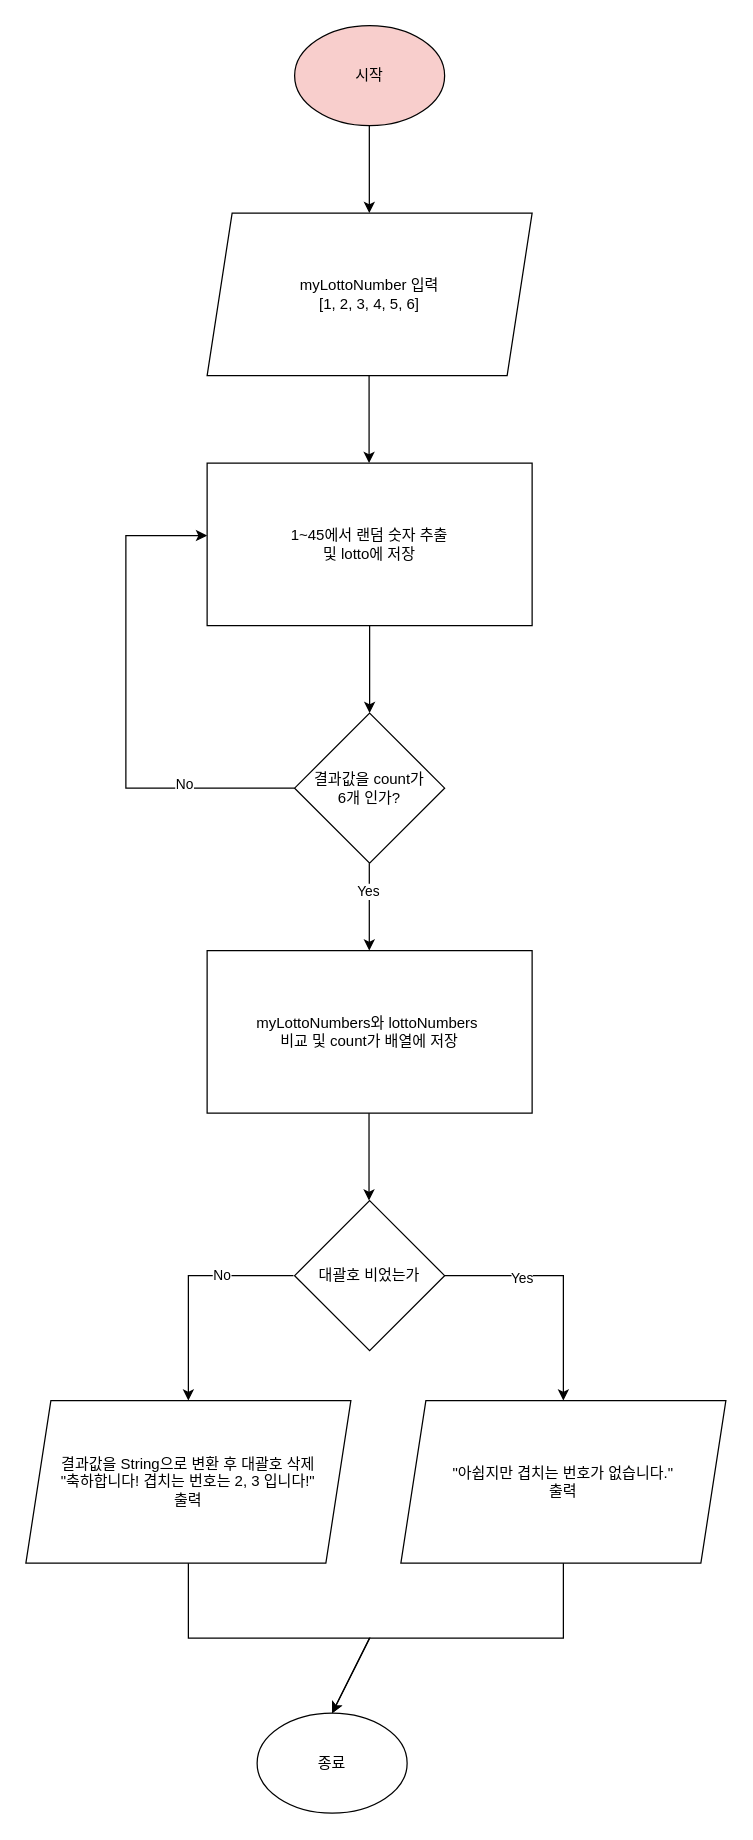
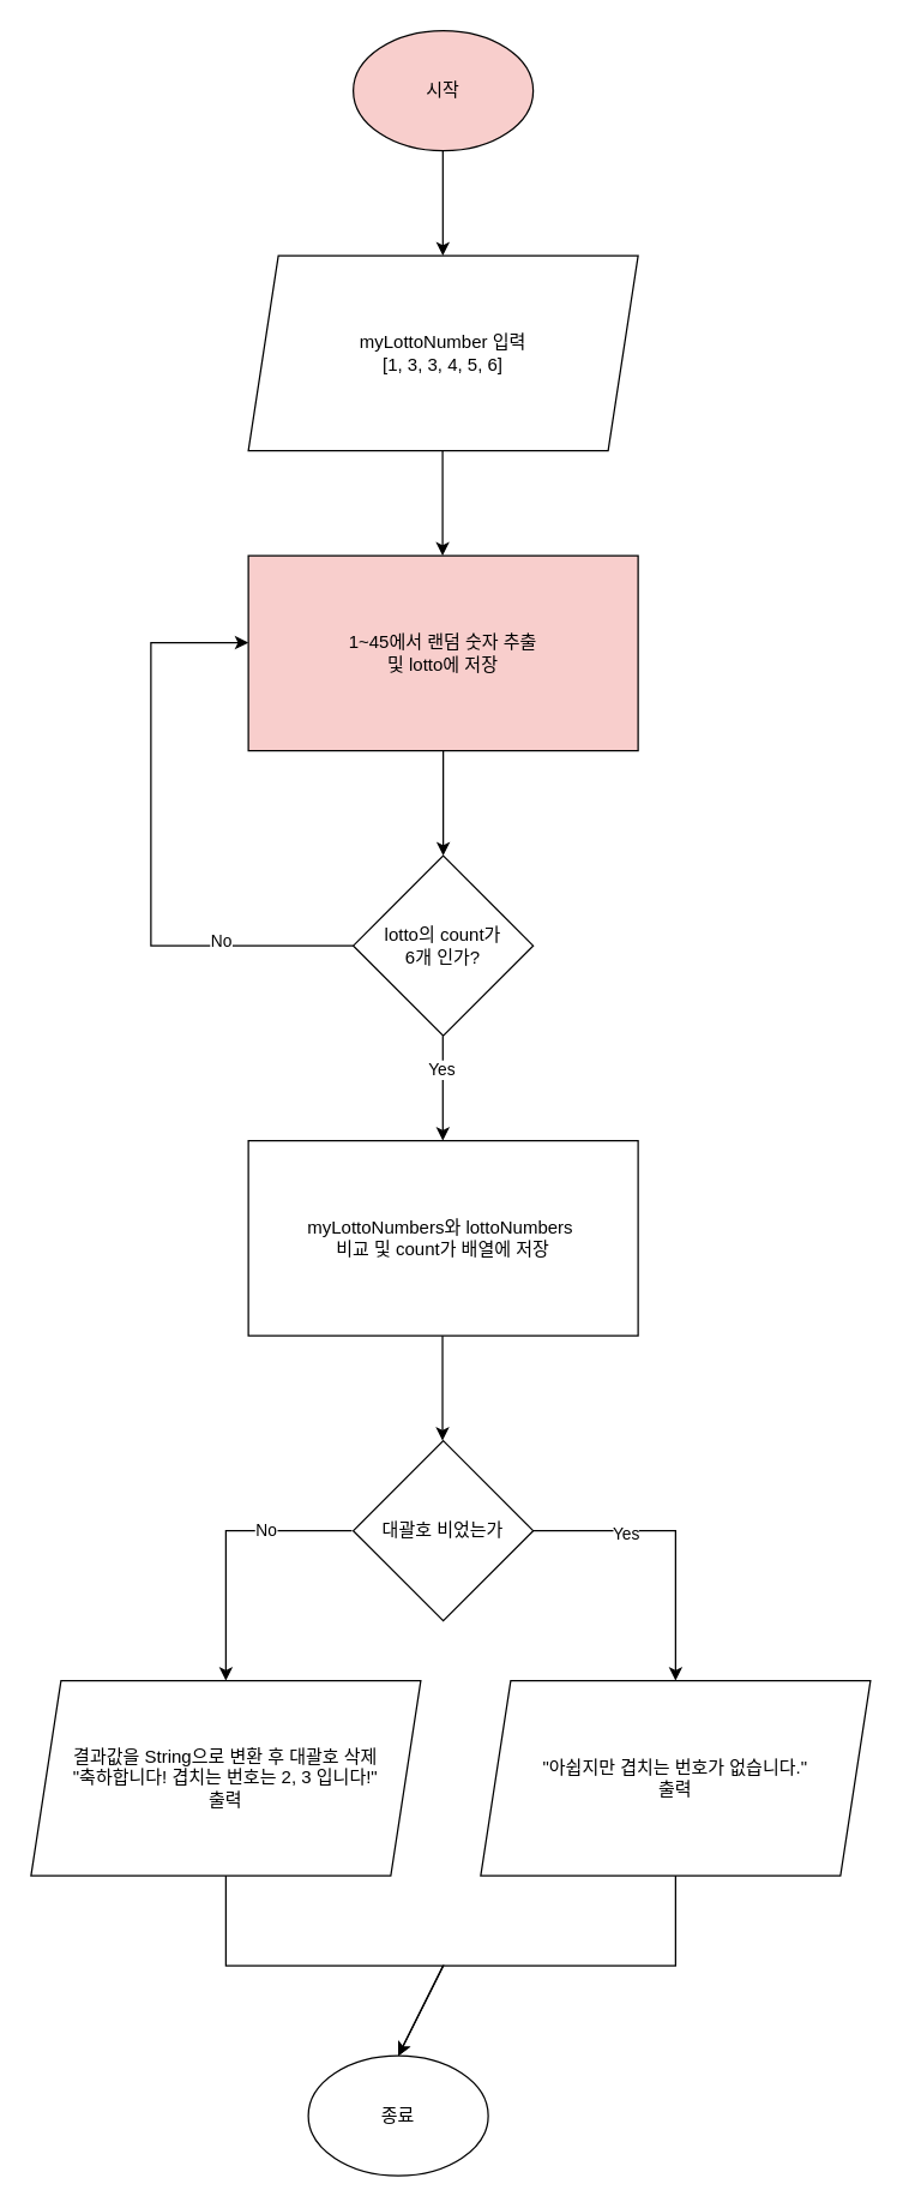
  <mxCell id="0" />
  <mxCell id="1" parent="0" />
  <mxCell id="2" value="시작" style="ellipse;whiteSpace=wrap;html=1;fillColor=#f8cecc;" parent="1" vertex="1"><mxGeometry x="235" y="20" width="120" height="80" as="geometry" /></mxCell>
- <mxCell id="3" value="1~45에서 랜덤 숫자 추출&lt;div&gt;및 lotto에 저장&lt;/div&gt;" style="rounded=0;whiteSpace=wrap;html=1;" vertex="1" parent="1"><mxGeometry x="165" y="370" width="260" height="130" as="geometry" /></mxCell>
- <mxCell id="4" value="결과값을 count가&lt;div&gt;6개 인가?&lt;/div&gt;" style="rhombus;whiteSpace=wrap;html=1;" vertex="1" parent="1"><mxGeometry x="235" y="570" width="120" height="120" as="geometry" /></mxCell>
+ <mxCell id="3" value="1~45에서 랜덤 숫자 추출&lt;div&gt;및 lotto에 저장&lt;/div&gt;" style="rounded=0;whiteSpace=wrap;html=1;fillColor=#f8cecc;" vertex="1" parent="1"><mxGeometry x="165" y="370" width="260" height="130" as="geometry" /></mxCell>
+ <mxCell id="4" value="lotto의 count가&lt;div&gt;6개 인가?&lt;/div&gt;" style="rhombus;whiteSpace=wrap;html=1;" vertex="1" parent="1"><mxGeometry x="235" y="570" width="120" height="120" as="geometry" /></mxCell>
  <mxCell id="5" value="" style="endArrow=classic;html=1;rounded=0;exitX=0;exitY=0.5;exitDx=0;exitDy=0;entryX=0;entryY=0.446;entryDx=0;entryDy=0;entryPerimeter=0;" edge="1" parent="1" source="4" target="3"><mxGeometry width="50" height="50" relative="1" as="geometry"><mxPoint x="290" y="550" as="sourcePoint" /><mxPoint x="340" y="500" as="targetPoint" /><Array as="points"><mxPoint x="100" y="630" /><mxPoint x="100" y="428" /></Array></mxGeometry></mxCell>
  <mxCell id="6" value="No" style="edgeLabel;html=1;align=center;verticalAlign=middle;resizable=0;points=[];" vertex="1" connectable="0" parent="5"><mxGeometry x="-0.557" y="-4" relative="1" as="geometry"><mxPoint as="offset" /></mxGeometry></mxCell>
  <mxCell id="7" value="" style="endArrow=classic;html=1;rounded=0;exitX=0.5;exitY=1;exitDx=0;exitDy=0;entryX=0.5;entryY=0;entryDx=0;entryDy=0;" edge="1" parent="1" source="3" target="4"><mxGeometry width="50" height="50" relative="1" as="geometry"><mxPoint x="290" y="720" as="sourcePoint" /><mxPoint x="340" y="670" as="targetPoint" /></mxGeometry></mxCell>
  <mxCell id="8" value="" style="endArrow=classic;html=1;rounded=0;exitX=0.5;exitY=1;exitDx=0;exitDy=0;entryX=0.5;entryY=0;entryDx=0;entryDy=0;" edge="1" parent="1"><mxGeometry width="50" height="50" relative="1" as="geometry"><mxPoint x="294.76" y="100" as="sourcePoint" /><mxPoint x="294.76" y="170" as="targetPoint" /></mxGeometry></mxCell>
  <mxCell id="9" value="" style="endArrow=classic;html=1;rounded=0;exitX=0.5;exitY=1;exitDx=0;exitDy=0;entryX=0.5;entryY=0;entryDx=0;entryDy=0;" edge="1" parent="1"><mxGeometry width="50" height="50" relative="1" as="geometry"><mxPoint x="294.57" y="300" as="sourcePoint" /><mxPoint x="294.57" y="370" as="targetPoint" /></mxGeometry></mxCell>
  <mxCell id="10" value="" style="endArrow=classic;html=1;rounded=0;exitX=0.5;exitY=1;exitDx=0;exitDy=0;entryX=0.5;entryY=0;entryDx=0;entryDy=0;" edge="1" parent="1"><mxGeometry width="50" height="50" relative="1" as="geometry"><mxPoint x="294.74" y="690" as="sourcePoint" /><mxPoint x="294.74" y="760" as="targetPoint" /></mxGeometry></mxCell>
  <mxCell id="11" value="Yes" style="edgeLabel;html=1;align=center;verticalAlign=middle;resizable=0;points=[];" vertex="1" connectable="0" parent="10"><mxGeometry x="-0.371" y="-1" relative="1" as="geometry"><mxPoint as="offset" /></mxGeometry></mxCell>
  <mxCell id="12" value="myLottoNumbers와 lottoNumbers&amp;nbsp;&lt;div&gt;비교 및 count가 배열에 저장&lt;/div&gt;" style="rounded=0;whiteSpace=wrap;html=1;" vertex="1" parent="1"><mxGeometry x="165" y="760" width="260" height="130" as="geometry" /></mxCell>
- <mxCell id="13" value="myLottoNumber 입력&lt;div&gt;[1, 2, 3, 4, 5, 6]&lt;/div&gt;" style="shape=parallelogram;perimeter=parallelogramPerimeter;whiteSpace=wrap;html=1;fixedSize=1;" vertex="1" parent="1"><mxGeometry x="165" y="170" width="260" height="130" as="geometry" /></mxCell>
+ <mxCell id="13" value="myLottoNumber 입력&lt;div&gt;[1, 3, 3, 4, 5, 6]&lt;/div&gt;" style="shape=parallelogram;perimeter=parallelogramPerimeter;whiteSpace=wrap;html=1;fixedSize=1;" vertex="1" parent="1"><mxGeometry x="165" y="170" width="260" height="130" as="geometry" /></mxCell>
  <mxCell id="14" value="대괄호 비었는가" style="rhombus;whiteSpace=wrap;html=1;" vertex="1" parent="1"><mxGeometry x="235" y="960" width="120" height="120" as="geometry" /></mxCell>
  <mxCell id="15" value="" style="endArrow=classic;html=1;rounded=0;exitX=0.5;exitY=1;exitDx=0;exitDy=0;entryX=0.5;entryY=0;entryDx=0;entryDy=0;" edge="1" parent="1"><mxGeometry width="50" height="50" relative="1" as="geometry"><mxPoint x="234.09" y="1020" as="sourcePoint" /><mxPoint x="150" y="1120" as="targetPoint" /><Array as="points"><mxPoint x="150" y="1020" /></Array></mxGeometry></mxCell>
  <mxCell id="16" value="No" style="edgeLabel;html=1;align=center;verticalAlign=middle;resizable=0;points=[];" vertex="1" connectable="0" parent="15"><mxGeometry x="-0.371" y="-1" relative="1" as="geometry"><mxPoint as="offset" /></mxGeometry></mxCell>
  <mxCell id="17" value="" style="endArrow=classic;html=1;rounded=0;exitX=0.5;exitY=1;exitDx=0;exitDy=0;entryX=0.5;entryY=0;entryDx=0;entryDy=0;" edge="1" parent="1"><mxGeometry width="50" height="50" relative="1" as="geometry"><mxPoint x="355" y="1020" as="sourcePoint" /><mxPoint x="450" y="1120" as="targetPoint" /><Array as="points"><mxPoint x="450" y="1020" /></Array></mxGeometry></mxCell>
  <mxCell id="18" value="Yes" style="edgeLabel;html=1;align=center;verticalAlign=middle;resizable=0;points=[];" vertex="1" connectable="0" parent="17"><mxGeometry x="-0.371" y="-1" relative="1" as="geometry"><mxPoint as="offset" /></mxGeometry></mxCell>
  <mxCell id="19" value="&quot;아쉽지만 겹치는 번호가 없습니다.&quot;&lt;div&gt;출력&lt;/div&gt;" style="shape=parallelogram;perimeter=parallelogramPerimeter;whiteSpace=wrap;html=1;fixedSize=1;" vertex="1" parent="1"><mxGeometry x="320" y="1120" width="260" height="130" as="geometry" /></mxCell>
  <mxCell id="20" value="결과값을 String으로 변환 후 대괄호 삭제&lt;div&gt;&quot;축하합니다! 겹치는 번호는 2, 3 입니다!&quot;&lt;/div&gt;&lt;div&gt;출력&lt;/div&gt;" style="shape=parallelogram;perimeter=parallelogramPerimeter;whiteSpace=wrap;html=1;fixedSize=1;" vertex="1" parent="1"><mxGeometry x="20" y="1120" width="260" height="130" as="geometry" /></mxCell>
  <mxCell id="21" value="" style="endArrow=classic;html=1;rounded=0;exitX=0.5;exitY=1;exitDx=0;exitDy=0;entryX=0.5;entryY=0;entryDx=0;entryDy=0;" edge="1" parent="1"><mxGeometry width="50" height="50" relative="1" as="geometry"><mxPoint x="294.52" y="890" as="sourcePoint" /><mxPoint x="294.52" y="960" as="targetPoint" /></mxGeometry></mxCell>
  <mxCell id="22" value="종료" style="ellipse;whiteSpace=wrap;html=1;" vertex="1" parent="1"><mxGeometry x="205" y="1370" width="120" height="80" as="geometry" /></mxCell>
  <mxCell id="23" value="" style="endArrow=classic;html=1;rounded=0;exitX=0.5;exitY=1;exitDx=0;exitDy=0;entryX=0.5;entryY=0;entryDx=0;entryDy=0;" edge="1" parent="1" source="20" target="22"><mxGeometry width="50" height="50" relative="1" as="geometry"><mxPoint x="150" y="1270" as="sourcePoint" /><mxPoint x="280" y="1360" as="targetPoint" /><Array as="points"><mxPoint x="150" y="1310" /><mxPoint x="295" y="1310" /></Array></mxGeometry></mxCell>
  <mxCell id="24" value="" style="endArrow=classic;html=1;rounded=0;exitX=0.5;exitY=1;exitDx=0;exitDy=0;entryX=0.5;entryY=0;entryDx=0;entryDy=0;" edge="1" parent="1" source="19" target="22"><mxGeometry width="50" height="50" relative="1" as="geometry"><mxPoint x="380" y="1260" as="sourcePoint" /><mxPoint x="525" y="1380" as="targetPoint" /><Array as="points"><mxPoint x="450" y="1310" /><mxPoint x="295" y="1310" /></Array></mxGeometry></mxCell>
